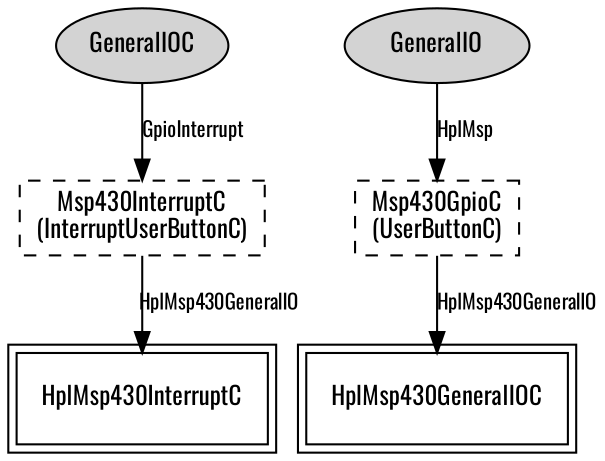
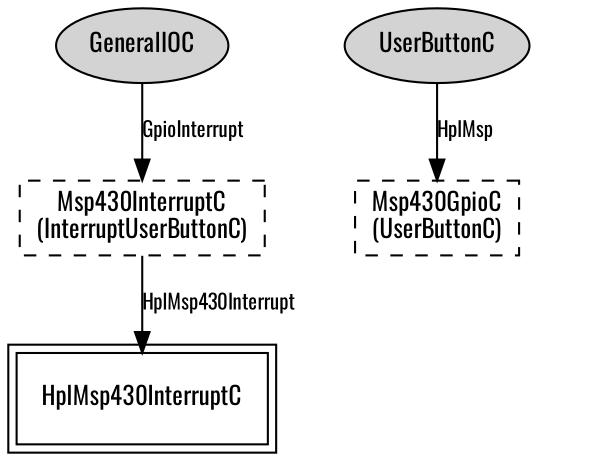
  digraph {
    fontname=Oswald
    node [fontname=Oswald fontsize=12 shape=box]
    edge [fontname=Oswald fontsize=10]
    n1 [label=GeneralIOC shape=ellipse style=filled]
    n2 [label="Msp430InterruptC\n(InterruptUserButtonC)" style=dashed]
    HplMsp430InterruptC [peripheries=2]
-   n4 [label=GeneralIO shape=ellipse style=filled]
+   n4 [label=UserButtonC shape=ellipse style=filled]
    n5 [label="Msp430GpioC\n(UserButtonC)" style=dashed]
-   HplMsp430GeneralIOC [peripheries=2]
    n1 -> n2 [label=GpioInterrupt]
-   n2 -> HplMsp430InterruptC [label=HplMsp430GeneralIO]
+   n2 -> HplMsp430InterruptC [label=HplMsp430Interrupt]
    n4 -> n5 [label=HplMsp]
-   n5 -> HplMsp430GeneralIOC [label=HplMsp430GeneralIO]
  }
